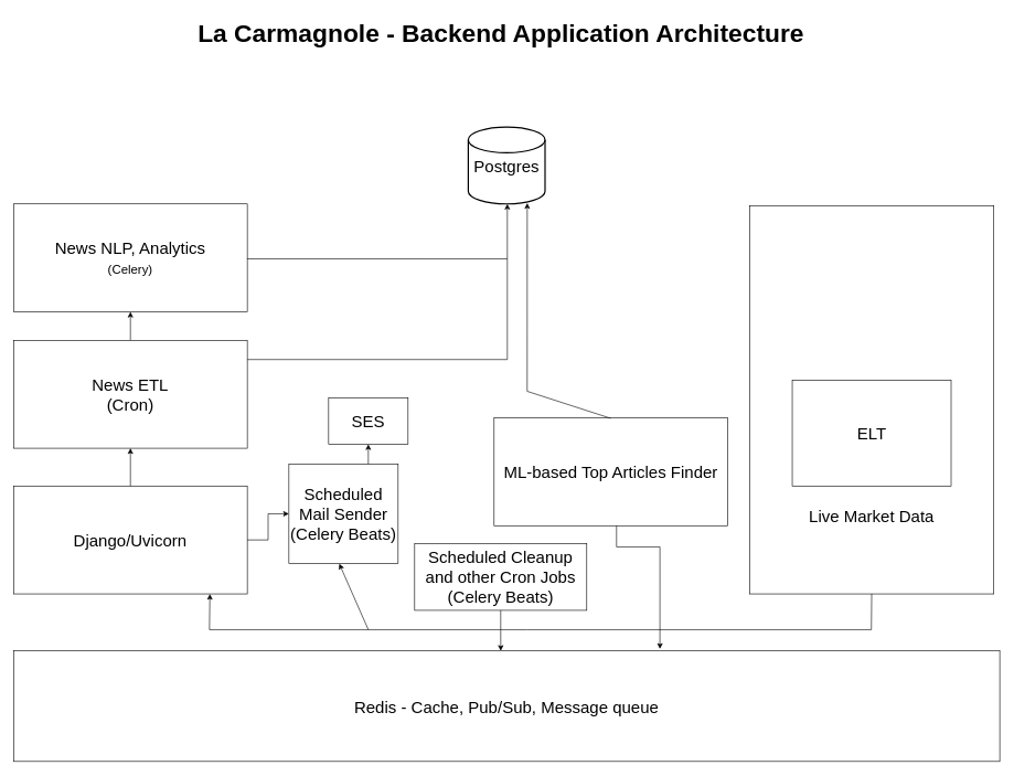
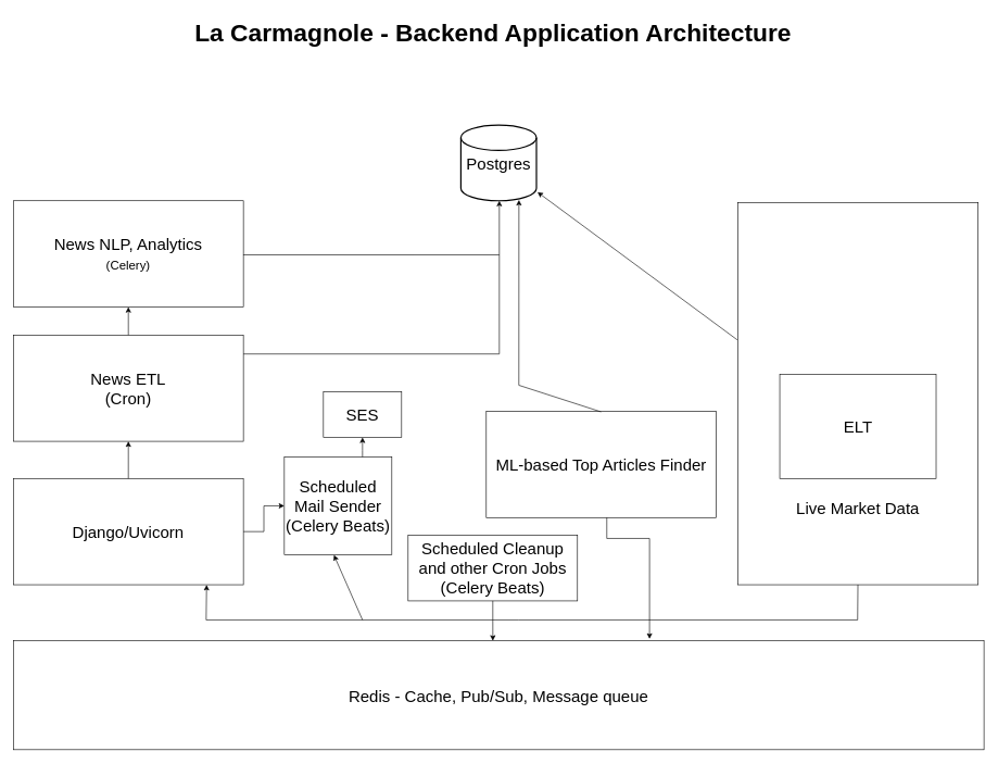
  <mxCell id="0" />
  <mxCell id="1" parent="0" />
  <mxCell id="2" value="&lt;div style=&quot;padding-top: 150px; margin-top: 200px;&quot;&gt;Live Market Data&lt;br&gt;&lt;/div&gt;" style="rounded=0;whiteSpace=wrap;html=1;fontSize=25;fillColor=none;align=center;" vertex="1" parent="1"><mxGeometry x="1132" y="310" width="369" height="585.99" as="geometry" /></mxCell>
  <mxCell id="3" value="Redis - Cache, Pub/Sub, Message queue" style="rounded=0;whiteSpace=wrap;html=1;fontSize=25;fillColor=none;" vertex="1" parent="1"><mxGeometry x="20" y="982" width="1490" height="167" as="geometry" /></mxCell>
  <mxCell id="4" value="" style="edgeStyle=orthogonalEdgeStyle;rounded=0;orthogonalLoop=1;jettySize=auto;html=1;" edge="1" parent="1" source="6" target="8"><mxGeometry relative="1" as="geometry" /></mxCell>
  <mxCell id="5" value="" style="edgeStyle=orthogonalEdgeStyle;rounded=0;orthogonalLoop=1;jettySize=auto;html=1;" edge="1" parent="1" source="6" target="20"><mxGeometry relative="1" as="geometry" /></mxCell>
  <mxCell id="6" value="Django/Uvicorn" style="rounded=0;whiteSpace=wrap;html=1;fontSize=25;fillColor=none;" vertex="1" parent="1"><mxGeometry x="20" y="733" width="353.149" height="162.992" as="geometry" /></mxCell>
  <mxCell id="7" value="" style="edgeStyle=orthogonalEdgeStyle;rounded=0;orthogonalLoop=1;jettySize=auto;html=1;" edge="1" parent="1" source="8" target="11"><mxGeometry relative="1" as="geometry" /></mxCell>
  <mxCell id="8" value="&lt;div&gt;News ETL&lt;/div&gt;&lt;div&gt;(Cron)&lt;/div&gt;" style="rounded=0;whiteSpace=wrap;html=1;fontSize=25;fillColor=none;" vertex="1" parent="1"><mxGeometry x="20" y="513" width="353.149" height="162.992" as="geometry" /></mxCell>
  <mxCell id="9" value="Postgres" style="strokeWidth=2;html=1;shape=mxgraph.flowchart.database;whiteSpace=wrap;aspect=fixed;fillColor=none;fontSize=25;" vertex="1" parent="1"><mxGeometry x="707" y="191" width="116" height="116" as="geometry" /></mxCell>
  <mxCell id="10" value="" style="edgeStyle=orthogonalEdgeStyle;rounded=0;orthogonalLoop=1;jettySize=auto;html=1;" edge="1" parent="1" source="8"><mxGeometry relative="1" as="geometry"><mxPoint x="601" y="595" as="sourcePoint" /><mxPoint x="766" y="307" as="targetPoint" /><Array as="points"><mxPoint x="766" y="542" /></Array></mxGeometry></mxCell>
  <mxCell id="11" value="News NLP, Analytics&lt;br&gt;&lt;font style=&quot;font-size: 19px;&quot;&gt;(Celery)&lt;/font&gt;" style="rounded=0;whiteSpace=wrap;html=1;fontSize=25;fillColor=none;" vertex="1" parent="1"><mxGeometry x="20" y="307" width="353.149" height="162.992" as="geometry" /></mxCell>
  <mxCell id="12" value="" style="endArrow=none;html=1;rounded=0;exitX=0.999;exitY=0.509;exitDx=0;exitDy=0;exitPerimeter=0;" edge="1" parent="1" source="11"><mxGeometry width="50" height="50" relative="1" as="geometry"><mxPoint x="644" y="393" as="sourcePoint" /><mxPoint x="766" y="390" as="targetPoint" /></mxGeometry></mxCell>
  <mxCell id="13" value="" style="edgeStyle=orthogonalEdgeStyle;rounded=0;orthogonalLoop=1;jettySize=auto;html=1;" edge="1" parent="1" source="14"><mxGeometry relative="1" as="geometry"><mxPoint x="996.574" y="978.998" as="targetPoint" /><Array as="points"><mxPoint x="931" y="825" /><mxPoint x="997" y="825" /></Array></mxGeometry></mxCell>
  <mxCell id="14" value="ML-based Top Articles Finder" style="rounded=0;whiteSpace=wrap;html=1;fontSize=25;fillColor=none;" vertex="1" parent="1"><mxGeometry x="746" y="630" width="353.149" height="162.992" as="geometry" /></mxCell>
  <mxCell id="15" value="" style="endArrow=classic;html=1;rounded=0;entryX=0.84;entryY=1.001;entryDx=0;entryDy=0;entryPerimeter=0;endFill=1;" edge="1" parent="1" target="6"><mxGeometry width="50" height="50" relative="1" as="geometry"><mxPoint x="796" y="950" as="sourcePoint" /><mxPoint x="316" y="910" as="targetPoint" /><Array as="points"><mxPoint x="316" y="950" /></Array></mxGeometry></mxCell>
  <mxCell id="16" value="" style="endArrow=none;html=1;rounded=0;entryX=0.5;entryY=1;entryDx=0;entryDy=0;endFill=0;" edge="1" parent="1" target="2"><mxGeometry width="50" height="50" relative="1" as="geometry"><mxPoint x="796" y="950" as="sourcePoint" /><mxPoint x="956" y="1010" as="targetPoint" /><Array as="points"><mxPoint x="1316" y="950" /></Array></mxGeometry></mxCell>
  <mxCell id="17" value="" style="endArrow=classic;html=1;rounded=0;entryX=0.494;entryY=0;entryDx=0;entryDy=0;entryPerimeter=0;" edge="1" parent="1" target="3"><mxGeometry width="50" height="50" relative="1" as="geometry"><mxPoint x="756" y="950" as="sourcePoint" /><mxPoint x="796" y="990" as="targetPoint" /></mxGeometry></mxCell>
  <mxCell id="18" value="" style="endArrow=none;html=1;rounded=0;entryX=0.499;entryY=0.005;entryDx=0;entryDy=0;entryPerimeter=0;exitX=0.768;exitY=0.989;exitDx=0;exitDy=0;exitPerimeter=0;startArrow=classic;startFill=1;" edge="1" parent="1" source="9" target="14"><mxGeometry width="50" height="50" relative="1" as="geometry"><mxPoint x="766" y="390" as="sourcePoint" /><mxPoint x="866" y="560" as="targetPoint" /><Array as="points"><mxPoint x="796" y="590" /></Array></mxGeometry></mxCell>
  <mxCell id="19" value="" style="edgeStyle=orthogonalEdgeStyle;rounded=0;orthogonalLoop=1;jettySize=auto;html=1;" edge="1" parent="1" source="20" target="22"><mxGeometry relative="1" as="geometry"><Array as="points"><mxPoint x="556" y="690" /><mxPoint x="556" y="690" /></Array></mxGeometry></mxCell>
  <mxCell id="20" value="&lt;div&gt;Scheduled Mail Sender&lt;/div&gt;&lt;div&gt;(Celery Beats)&lt;br&gt;&lt;/div&gt;" style="rounded=0;whiteSpace=wrap;html=1;fontSize=25;fillColor=none;" vertex="1" parent="1"><mxGeometry x="436" y="700" width="165" height="150" as="geometry" /></mxCell>
  <mxCell id="21" value="" style="endArrow=classic;html=1;rounded=0;entryX=0.461;entryY=1.003;entryDx=0;entryDy=0;entryPerimeter=0;" edge="1" parent="1" target="20"><mxGeometry width="50" height="50" relative="1" as="geometry"><mxPoint x="556" y="950" as="sourcePoint" /><mxPoint x="666" y="840" as="targetPoint" /></mxGeometry></mxCell>
  <mxCell id="22" value="SES" style="rounded=0;whiteSpace=wrap;html=1;fontSize=25;fillColor=none;" vertex="1" parent="1"><mxGeometry x="496" y="600" width="120" height="70" as="geometry" /></mxCell>
  <mxCell id="23" value="ELT" style="rounded=0;whiteSpace=wrap;html=1;fontSize=25;fillColor=none;" vertex="1" parent="1"><mxGeometry x="1196.5" y="573" width="240" height="160" as="geometry" /></mxCell>
+ <mxCell id="24" value="" style="endArrow=classic;html=1;rounded=0;exitX=-0.002;exitY=0.359;exitDx=0;exitDy=0;exitPerimeter=0;entryX=1.014;entryY=0.886;entryDx=0;entryDy=0;entryPerimeter=0;" edge="1" parent="1" source="2" target="9"><mxGeometry width="50" height="50" relative="1" as="geometry"><mxPoint x="806" y="600" as="sourcePoint" /><mxPoint x="836" y="410" as="targetPoint" /></mxGeometry></mxCell>
  <mxCell id="25" value="La Carmagnole - Backend Application Architecture" style="text;strokeColor=none;fillColor=none;html=1;fontSize=38;fontStyle=1;verticalAlign=middle;align=center;" vertex="1" parent="1"><mxGeometry x="421" y="20" width="670" height="60" as="geometry" /></mxCell>
  <mxCell id="26" value="&lt;div&gt;Scheduled Cleanup and other Cron Jobs&lt;br&gt;&lt;/div&gt;&lt;div&gt;(Celery Beats)&lt;br&gt;&lt;/div&gt;" style="rounded=0;whiteSpace=wrap;html=1;fontSize=25;fillColor=none;" vertex="1" parent="1"><mxGeometry x="626" y="820" width="260" height="100.787" as="geometry" /></mxCell>
  <mxCell id="27" value="" style="endArrow=none;html=1;rounded=0;entryX=0.5;entryY=1;entryDx=0;entryDy=0;" edge="1" parent="1" target="26"><mxGeometry width="50" height="50" relative="1" as="geometry"><mxPoint x="756" y="950" as="sourcePoint" /><mxPoint x="756" y="928" as="targetPoint" /></mxGeometry></mxCell>
